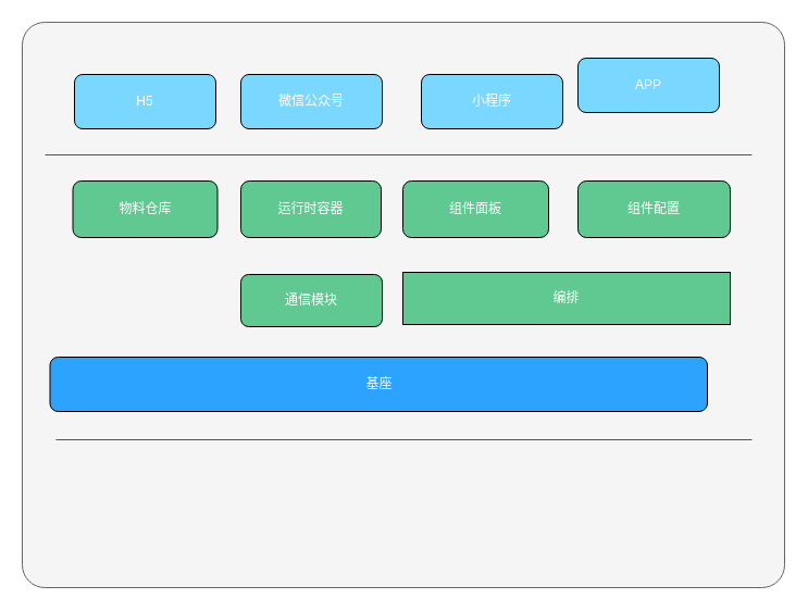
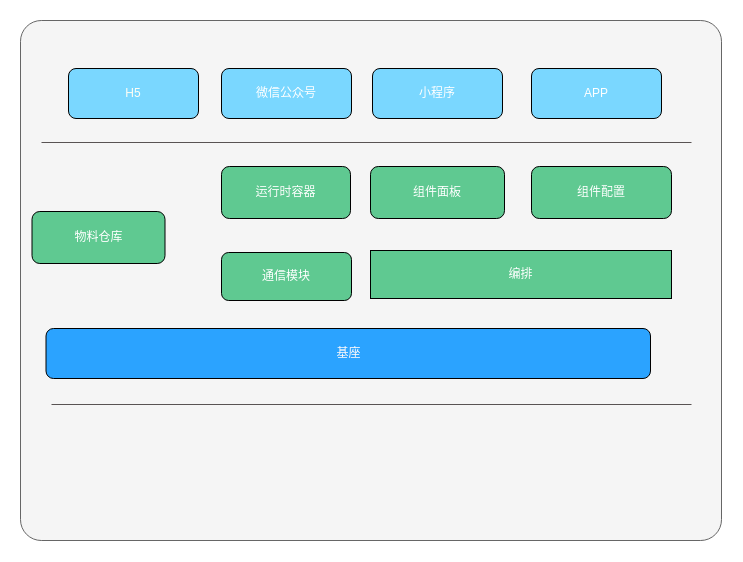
  <mxCell id="0" />
  <mxCell id="1" parent="0" />
  <mxCell id="2" value="" style="whiteSpace=wrap;html=1;rounded=1;arcSize=4;fillColor=#f5f5f5;strokeColor=#666666;fontColor=#333333;" vertex="1" parent="1"><mxGeometry x="20" y="20" width="701" height="520" as="geometry" /></mxCell>
- <mxCell id="3" value="物料仓库" style="rounded=1;whiteSpace=wrap;html=1;fillColor=#5FC991;fontColor=#FFFFFF;" vertex="1" parent="1"><mxGeometry x="66.5" y="166" width="133" height="52" as="geometry" /></mxCell>
+ <mxCell id="3" value="物料仓库" style="rounded=1;whiteSpace=wrap;html=1;fillColor=#5FC991;fontColor=#FFFFFF;" vertex="1" parent="1"><mxGeometry x="31.5" y="211" width="133" height="52" as="geometry" /></mxCell>
  <mxCell id="4" value="&lt;font color=&quot;#ffffff&quot;&gt;编排&lt;/font&gt;" style="whiteSpace=wrap;html=1;fillColor=#5FC991;rounded=0;" vertex="1" parent="1"><mxGeometry x="370" y="250" width="301" height="48" as="geometry" /></mxCell>
  <mxCell id="5" value="基座" style="rounded=1;whiteSpace=wrap;html=1;fillColor=#2BA3FF;fontColor=#FFFAFA;" vertex="1" parent="1"><mxGeometry x="45.5" y="328" width="604.5" height="50" as="geometry" /></mxCell>
  <mxCell id="6" value="&lt;font color=&quot;#ffffff&quot;&gt;组件面板&lt;/font&gt;" style="rounded=1;whiteSpace=wrap;html=1;fillColor=#5FC991;" vertex="1" parent="1"><mxGeometry x="370" y="166" width="134" height="52" as="geometry" /></mxCell>
  <mxCell id="7" value="&lt;font color=&quot;#ffffff&quot;&gt;运行时容器&lt;/font&gt;" style="rounded=1;whiteSpace=wrap;html=1;fillColor=#5FC991;" vertex="1" parent="1"><mxGeometry x="221" y="166" width="129" height="52" as="geometry" /></mxCell>
  <mxCell id="8" value="&lt;font color=&quot;#ffffff&quot;&gt;组件配置&lt;/font&gt;" style="rounded=1;whiteSpace=wrap;html=1;fillColor=#5FC991;" vertex="1" parent="1"><mxGeometry x="531" y="166" width="140" height="52" as="geometry" /></mxCell>
  <mxCell id="9" value="H5" style="rounded=1;whiteSpace=wrap;html=1;fillColor=#7AD7FF;fontColor=#FFFEF5;" vertex="1" parent="1"><mxGeometry x="68" y="68" width="130" height="50" as="geometry" /></mxCell>
  <mxCell id="10" value="微信公众号" style="rounded=1;whiteSpace=wrap;html=1;fillColor=#7AD7FF;fontColor=#FFFFFF;" vertex="1" parent="1"><mxGeometry x="221" y="68" width="130" height="50" as="geometry" /></mxCell>
- <mxCell id="11" value="&lt;font&gt;小程序&lt;/font&gt;" style="rounded=1;whiteSpace=wrap;html=1;fillColor=#7AD7FF;fontColor=#FFFFFF;" vertex="1" parent="1"><mxGeometry x="387" y="68" width="130" height="50" as="geometry" /></mxCell>
- <mxCell id="12" value="&lt;font color=&quot;#ffffff&quot;&gt;APP&lt;/font&gt;" style="rounded=1;whiteSpace=wrap;html=1;fillColor=#7AD7FF;" vertex="1" parent="1"><mxGeometry x="531" y="53" width="130" height="50" as="geometry" /></mxCell>
+ <mxCell id="11" value="&lt;font&gt;小程序&lt;/font&gt;" style="rounded=1;whiteSpace=wrap;html=1;fillColor=#7AD7FF;fontColor=#FFFFFF;" vertex="1" parent="1"><mxGeometry x="372" y="68" width="130" height="50" as="geometry" /></mxCell>
+ <mxCell id="12" value="&lt;font color=&quot;#ffffff&quot;&gt;APP&lt;/font&gt;" style="rounded=1;whiteSpace=wrap;html=1;fillColor=#7AD7FF;" vertex="1" parent="1"><mxGeometry x="531" y="68" width="130" height="50" as="geometry" /></mxCell>
  <mxCell id="13" value="&lt;font color=&quot;#ffffff&quot;&gt;通信模块&lt;/font&gt;" style="rounded=1;whiteSpace=wrap;html=1;fillColor=#5FC991;" vertex="1" parent="1"><mxGeometry x="221" y="252" width="130" height="48" as="geometry" /></mxCell>
  <mxCell id="14" value="" style="endArrow=none;html=1;rounded=0;strokeColor=#595353;" edge="1" parent="1"><mxGeometry width="50" height="50" relative="1" as="geometry"><mxPoint x="691" y="142" as="sourcePoint" /><mxPoint x="41" y="142" as="targetPoint" /></mxGeometry></mxCell>
  <mxCell id="15" value="" style="endArrow=none;html=1;rounded=0;strokeColor=#595353;" edge="1" parent="1"><mxGeometry width="50" height="50" relative="1" as="geometry"><mxPoint x="691" y="404" as="sourcePoint" /><mxPoint x="51" y="404" as="targetPoint" /></mxGeometry></mxCell>
